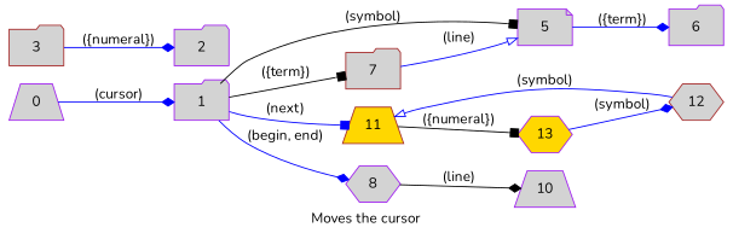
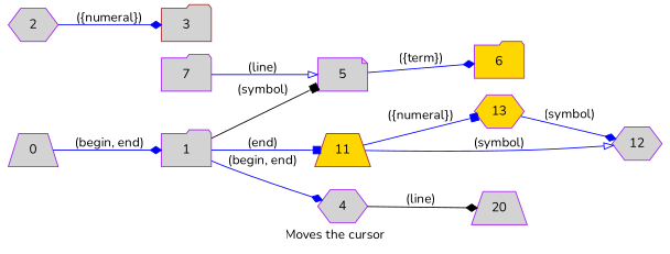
  digraph {
    desc="Moves the cursor to a different line or token"
    fontname=Nunito
    label="Moves the cursor"
    lang="en-US"
    langName=English
    rankdir=LR
    title="Move cursor"
    node [color=purple fillcolor=lightgrey fontname=Nunito shape=folder style=filled]
    edge [arrowhead=diamond color=blue fontname=Nunito]
    1
-   7 [color=brown]
+   7
    11 [color=brown fillcolor=gold shape=trapezium]
    13 [fillcolor=gold shape=hexagon]
    5 [shape=note]
-   8 [shape=hexagon]
-   12 [color=brown shape=hexagon]
+   8 [shape=hexagon label=4]
+   12 [shape=hexagon]
    3 [color=brown]
-   10 [shape=trapezium]
-   6
+   10 [shape=trapezium label=20]
+   6 [fillcolor=gold]
    0 [shape=trapezium]
-   2
+   2 [shape=hexagon]
    subgraph sub_1 {
      1
      7
    }
    subgraph sub_2 {
      11
      13
    }
-   1 -> 7 [arrowhead=box color=black label="({term})" normalize=ordinalNumber store=leapSize]
-   1 -> 11 [arrowhead=box label="(next)"]
+   1 -> 11 [arrowhead=box label="(end)"]
    1 -> 5 [arrowhead=box color=black label="(symbol)"]
    1 -> 8 [label="(begin, end)" store=linePosition]
    7 -> 5 [arrowhead=onormal label="(line)"]
-   11 -> 13 [arrowhead=box color=black label="({numeral})" store=leapSize]
-   12 -> 11 [arrowhead=onormal label="(symbol)"]
+   11 -> 13 [arrowhead=box label="({numeral})" store=leapSize]
+   11 -> 12 [arrowhead=onormal label="(symbol)"]
    13 -> 12 [label="(symbol)"]
    5 -> 6 [label="({term})" store=letter]
    8 -> 10 [color=black label="(line)"]
-   0 -> 1 [label="(cursor)"]
-   3 -> 2 [label="({numeral})" store=line]
+   0 -> 1 [label="(begin, end)"]
+   2 -> 3 [label="({numeral})" store=line]
  }
